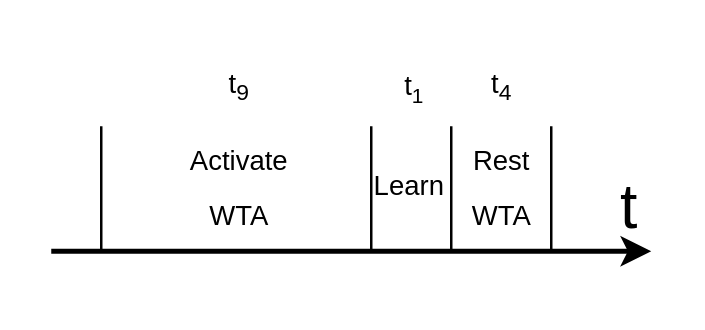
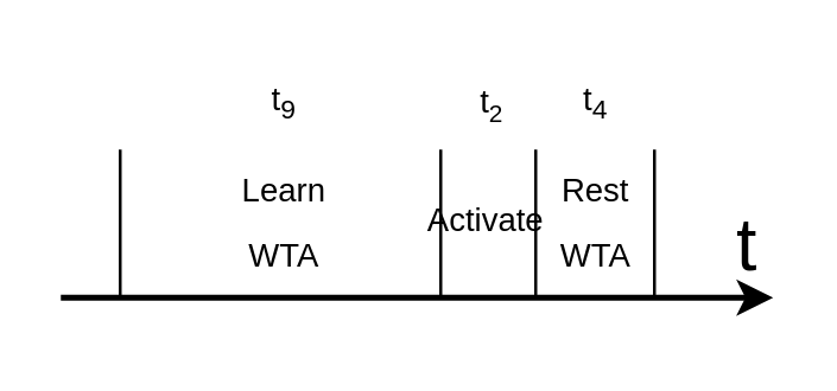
  <mxCell id="0" />
  <mxCell id="1" parent="0" />
  <mxCell id="2" value="" style="endArrow=classic;html=1;rounded=0;strokeWidth=2;" edge="1" parent="1"><mxGeometry x="1" y="-10" width="50" height="50" relative="1" as="geometry"><mxPoint x="20" y="100" as="sourcePoint" /><mxPoint x="260" y="100" as="targetPoint" /><mxPoint as="offset" /></mxGeometry></mxCell>
  <mxCell id="3" value="&lt;font style=&quot;font-size: 25px;&quot;&gt;t&lt;/font&gt;" style="edgeLabel;html=1;align=center;verticalAlign=middle;resizable=0;points=[];fontSize=12;labelBackgroundColor=none;" vertex="1" connectable="0" parent="2"><mxGeometry x="0.852" relative="1" as="geometry"><mxPoint x="8" y="-20" as="offset" /></mxGeometry></mxCell>
  <mxCell id="4" value="" style="endArrow=none;html=1;rounded=0;" edge="1" parent="1"><mxGeometry width="50" height="50" relative="1" as="geometry"><mxPoint x="40" y="100" as="sourcePoint" /><mxPoint x="40" y="50" as="targetPoint" /></mxGeometry></mxCell>
  <mxCell id="5" value="" style="endArrow=none;html=1;rounded=0;" edge="1" parent="1"><mxGeometry width="50" height="50" relative="1" as="geometry"><mxPoint x="148" y="100" as="sourcePoint" /><mxPoint x="148" y="50" as="targetPoint" /></mxGeometry></mxCell>
  <mxCell id="6" value="" style="endArrow=none;html=1;rounded=0;" edge="1" parent="1"><mxGeometry width="50" height="50" relative="1" as="geometry"><mxPoint x="180" y="100" as="sourcePoint" /><mxPoint x="180" y="50" as="targetPoint" /></mxGeometry></mxCell>
  <mxCell id="7" value="" style="endArrow=none;html=1;rounded=0;" edge="1" parent="1"><mxGeometry width="50" height="50" relative="1" as="geometry"><mxPoint x="220" y="100" as="sourcePoint" /><mxPoint x="220" y="50" as="targetPoint" /></mxGeometry></mxCell>
  <mxCell id="8" value="&lt;p style=&quot;line-height: 100%; font-size: 11px;&quot;&gt;&lt;font style=&quot;font-size: 11px;&quot;&gt;Rest&lt;br&gt;&lt;/font&gt;&lt;/p&gt;&lt;p style=&quot;line-height: 100%; font-size: 11px;&quot;&gt;&lt;font style=&quot;font-size: 11px;&quot;&gt;WTA&lt;/font&gt;&lt;/p&gt;" style="text;html=1;align=center;verticalAlign=middle;resizable=0;points=[];autosize=1;strokeColor=none;fillColor=none;fontSize=11;" vertex="1" parent="1"><mxGeometry x="175" y="40" width="50" height="70" as="geometry" /></mxCell>
- <mxCell id="9" value="&lt;p style=&quot;line-height: 100%; font-size: 11px;&quot;&gt;Learn&lt;/p&gt;" style="text;html=1;align=center;verticalAlign=middle;resizable=0;points=[];autosize=1;strokeColor=none;fillColor=none;fontSize=11;" vertex="1" parent="1"><mxGeometry x="138" y="49" width="50" height="50" as="geometry" /></mxCell>
- <mxCell id="10" value="&lt;p style=&quot;line-height: 100%; font-size: 11px;&quot;&gt;Activate&lt;/p&gt;&lt;p style=&quot;line-height: 100%; font-size: 11px;&quot;&gt;WTA&lt;/p&gt;" style="text;html=1;align=center;verticalAlign=middle;resizable=0;points=[];autosize=1;strokeColor=none;fillColor=none;fontSize=11;" vertex="1" parent="1"><mxGeometry x="65" y="40" width="60" height="70" as="geometry" /></mxCell>
+ <mxCell id="9" value="&lt;p style=&quot;line-height: 100%; font-size: 11px;&quot;&gt;Activate&lt;/p&gt;" style="text;html=1;align=center;verticalAlign=middle;resizable=0;points=[];autosize=1;strokeColor=none;fillColor=none;fontSize=11;" vertex="1" parent="1"><mxGeometry x="138" y="49" width="50" height="50" as="geometry" /></mxCell>
+ <mxCell id="10" value="&lt;p style=&quot;line-height: 100%; font-size: 11px;&quot;&gt;Learn&lt;/p&gt;&lt;p style=&quot;line-height: 100%; font-size: 11px;&quot;&gt;WTA&lt;/p&gt;" style="text;html=1;align=center;verticalAlign=middle;resizable=0;points=[];autosize=1;strokeColor=none;fillColor=none;fontSize=11;" vertex="1" parent="1"><mxGeometry x="65" y="40" width="60" height="70" as="geometry" /></mxCell>
  <mxCell id="11" value="t&lt;sub&gt;9&lt;/sub&gt;" style="text;html=1;align=center;verticalAlign=middle;resizable=0;points=[];autosize=1;strokeColor=none;fillColor=none;fontSize=11;" vertex="1" parent="1"><mxGeometry x="80" y="20" width="30" height="30" as="geometry" /></mxCell>
- <mxCell id="12" value="t&lt;font size=&quot;1&quot;&gt;&lt;sub&gt;1&lt;/sub&gt;&lt;/font&gt;" style="text;html=1;align=center;verticalAlign=middle;resizable=0;points=[];autosize=1;strokeColor=none;fillColor=none;fontSize=11;" vertex="1" parent="1"><mxGeometry x="150" y="20" width="30" height="30" as="geometry" /></mxCell>
+ <mxCell id="12" value="t&lt;font size=&quot;1&quot;&gt;&lt;sub&gt;2&lt;/sub&gt;&lt;/font&gt;" style="text;html=1;align=center;verticalAlign=middle;resizable=0;points=[];autosize=1;strokeColor=none;fillColor=none;fontSize=11;" vertex="1" parent="1"><mxGeometry x="150" y="20" width="30" height="30" as="geometry" /></mxCell>
  <mxCell id="13" value="t&lt;sub&gt;4&lt;/sub&gt;" style="text;html=1;align=center;verticalAlign=middle;resizable=0;points=[];autosize=1;strokeColor=none;fillColor=none;fontSize=11;" vertex="1" parent="1"><mxGeometry x="185" y="20" width="30" height="30" as="geometry" /></mxCell>
